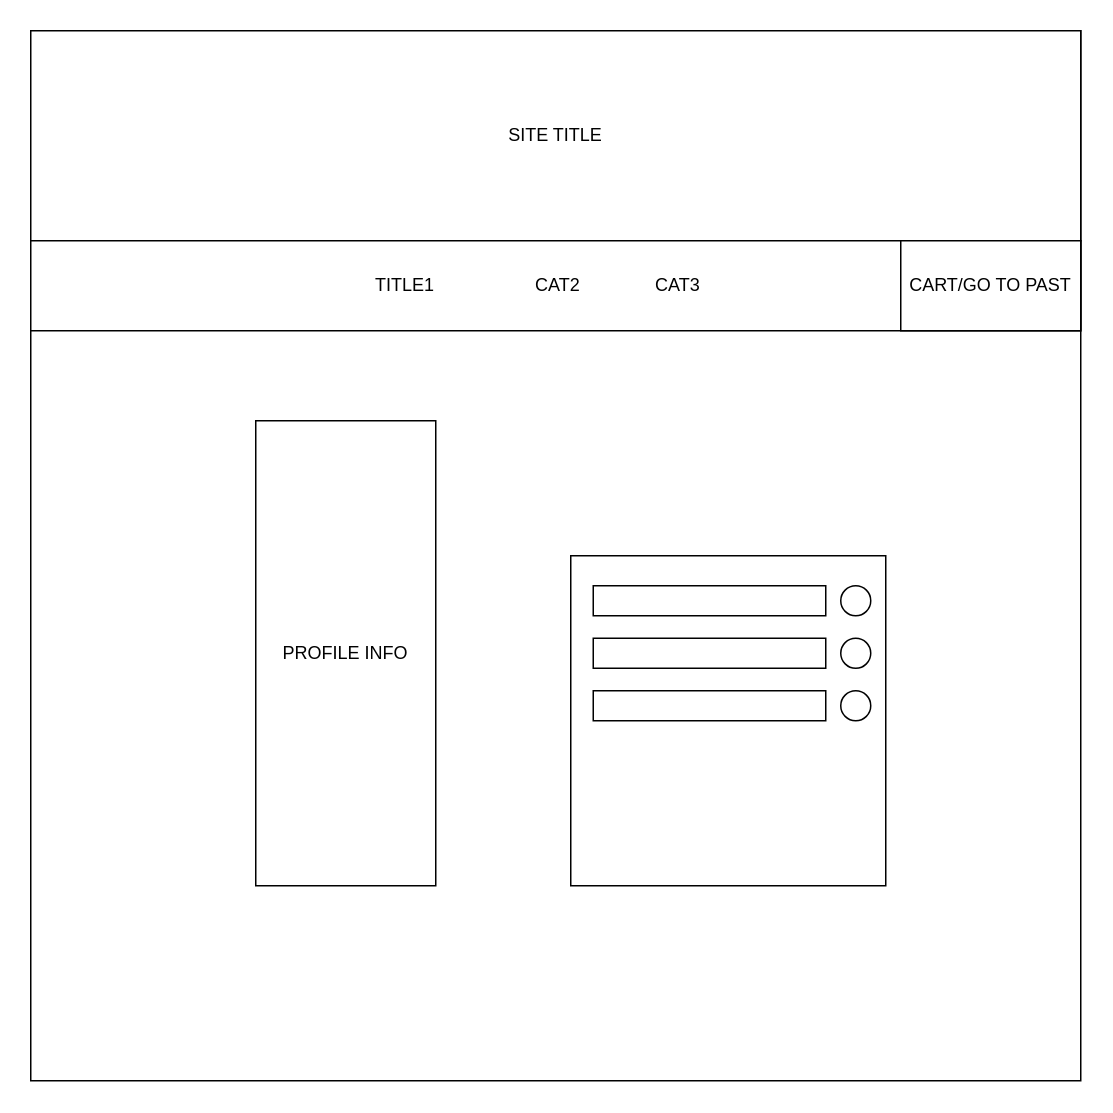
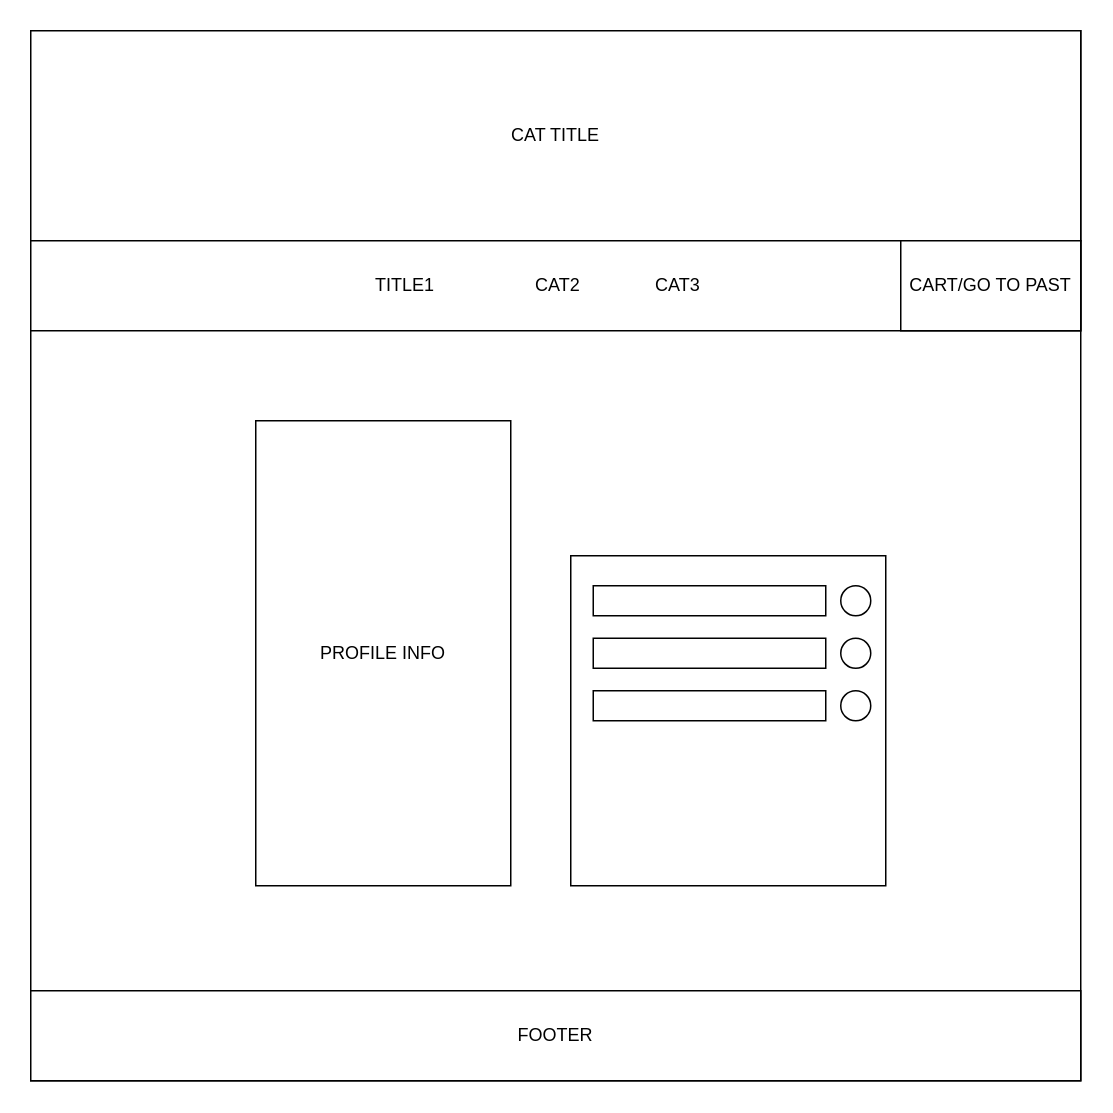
  <mxCell id="0" />
  <mxCell id="1" parent="0" />
  <mxCell id="2" value="" style="whiteSpace=wrap;html=1;aspect=fixed;" parent="1" vertex="1"><mxGeometry x="20" y="20" width="700" height="700" as="geometry" /></mxCell>
- <mxCell id="3" value="SITE TITLE" style="rounded=0;whiteSpace=wrap;html=1;" parent="1" vertex="1"><mxGeometry x="20" y="20" width="700" height="140" as="geometry" /></mxCell>
+ <mxCell id="3" value="CAT TITLE" style="rounded=0;whiteSpace=wrap;html=1;" parent="1" vertex="1"><mxGeometry x="20" y="20" width="700" height="140" as="geometry" /></mxCell>
  <mxCell id="4" value="TITLE1&amp;nbsp;&lt;span style=&quot;white-space: pre;&quot;&gt;&#09;&lt;/span&gt;&lt;span style=&quot;white-space: pre;&quot;&gt;&#09;&lt;/span&gt;&lt;span style=&quot;white-space: pre;&quot;&gt;&#09;&lt;/span&gt;CAT2&lt;span style=&quot;white-space: pre;&quot;&gt;&#09;&lt;/span&gt;&lt;span style=&quot;white-space: pre;&quot;&gt;&#09;&lt;/span&gt;CAT3&amp;nbsp;&lt;span style=&quot;white-space: pre;&quot;&gt;&#09;&lt;/span&gt;" style="rounded=0;whiteSpace=wrap;html=1;" parent="1" vertex="1"><mxGeometry x="20" y="160" width="700" height="60" as="geometry" /></mxCell>
  <mxCell id="5" value="CART/GO TO PAST" style="rounded=0;whiteSpace=wrap;html=1;" parent="1" vertex="1"><mxGeometry x="600" y="160" width="120" height="60" as="geometry" /></mxCell>
- <mxCell id="6" value="PROFILE INFO" style="rounded=0;whiteSpace=wrap;html=1;" parent="1" vertex="1"><mxGeometry x="170" y="280" width="120" height="310" as="geometry" /></mxCell>
+ <mxCell id="6" value="PROFILE INFO" style="rounded=0;whiteSpace=wrap;html=1;" parent="1" vertex="1"><mxGeometry x="170" y="280" width="170" height="310" as="geometry" /></mxCell>
+ <mxCell id="7" value="FOOTER" style="rounded=0;whiteSpace=wrap;html=1;" parent="1" vertex="1"><mxGeometry x="20" y="660" width="700" height="60" as="geometry" /></mxCell>
  <mxCell id="8" value="" style="rounded=0;whiteSpace=wrap;html=1;" parent="1" vertex="1"><mxGeometry x="380" y="370" width="210" height="220" as="geometry" /></mxCell>
  <mxCell id="9" value="" style="rounded=0;whiteSpace=wrap;html=1;" vertex="1" parent="1"><mxGeometry x="395" y="390" width="155" height="20" as="geometry" /></mxCell>
  <mxCell id="10" value="" style="rounded=0;whiteSpace=wrap;html=1;" vertex="1" parent="1"><mxGeometry x="395" y="425" width="155" height="20" as="geometry" /></mxCell>
  <mxCell id="11" value="" style="rounded=0;whiteSpace=wrap;html=1;" vertex="1" parent="1"><mxGeometry x="395" y="460" width="155" height="20" as="geometry" /></mxCell>
  <mxCell id="12" value="" style="ellipse;whiteSpace=wrap;html=1;aspect=fixed;" vertex="1" parent="1"><mxGeometry x="560" y="390" width="20" height="20" as="geometry" /></mxCell>
  <mxCell id="13" value="" style="ellipse;whiteSpace=wrap;html=1;aspect=fixed;" vertex="1" parent="1"><mxGeometry x="560" y="425" width="20" height="20" as="geometry" /></mxCell>
  <mxCell id="14" value="" style="ellipse;whiteSpace=wrap;html=1;aspect=fixed;" vertex="1" parent="1"><mxGeometry x="560" y="460" width="20" height="20" as="geometry" /></mxCell>
